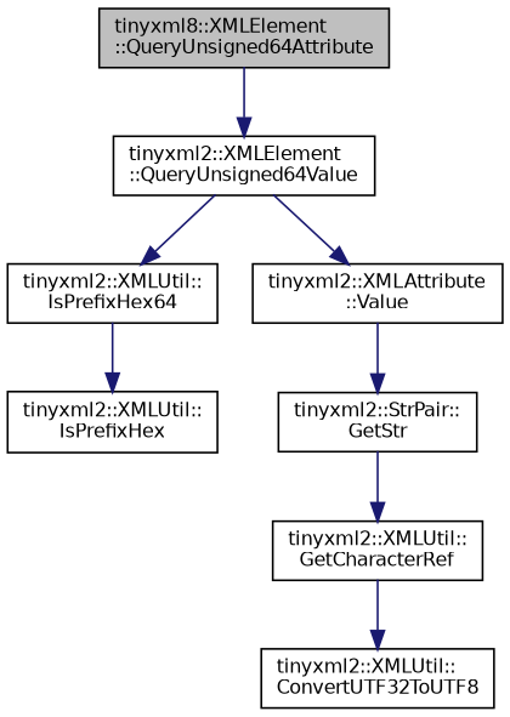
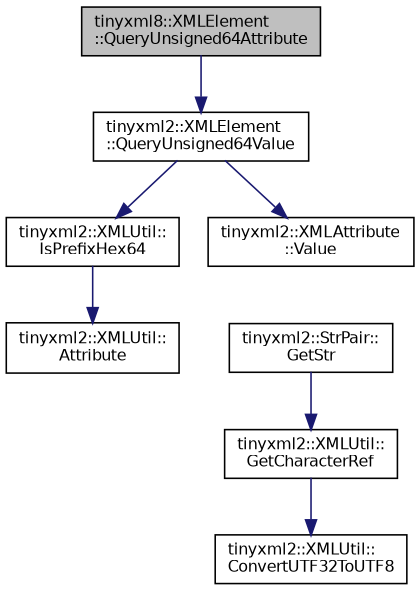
  digraph {
    rankdir=TB
    node [color=black fillcolor=white fontname=Helvetica fontsize=10 shape=record style=filled]
    edge [color=midnightblue fontname=Helvetica fontsize=10 labelfontname=Helvetica labelfontsize=10 style=solid]
    n1 [fillcolor=grey75 fontcolor=black height=0.2 label="tinyxml8::XMLElement\l::QueryUnsigned64Attribute" width=0.4]
    n2 [height=0.2 label="tinyxml2::XMLElement\l::QueryUnsigned64Value" width=0.4]
    n3 [height=0.2 label="tinyxml2::XMLUtil::\lIsPrefixHex64" width=0.4]
    n4 [height=0.2 label="tinyxml2::XMLAttribute\l::Value" width=0.4]
-   n5 [height=0.2 label="tinyxml2::XMLUtil::\lIsPrefixHex" width=0.4]
+   n5 [height=0.2 label="tinyxml2::XMLUtil::\lAttribute" width=0.4]
    n6 [height=0.2 label="tinyxml2::StrPair::\lGetStr" width=0.4]
    n7 [height=0.2 label="tinyxml2::XMLUtil::\lGetCharacterRef" width=0.4]
    n8 [height=0.2 label="tinyxml2::XMLUtil::\lConvertUTF32ToUTF8" width=0.4]
    n1 -> n2
    n2 -> n3
    n2 -> n4
    n3 -> n5
-   n4 -> n6
    n6 -> n7
    n7 -> n8
  }
